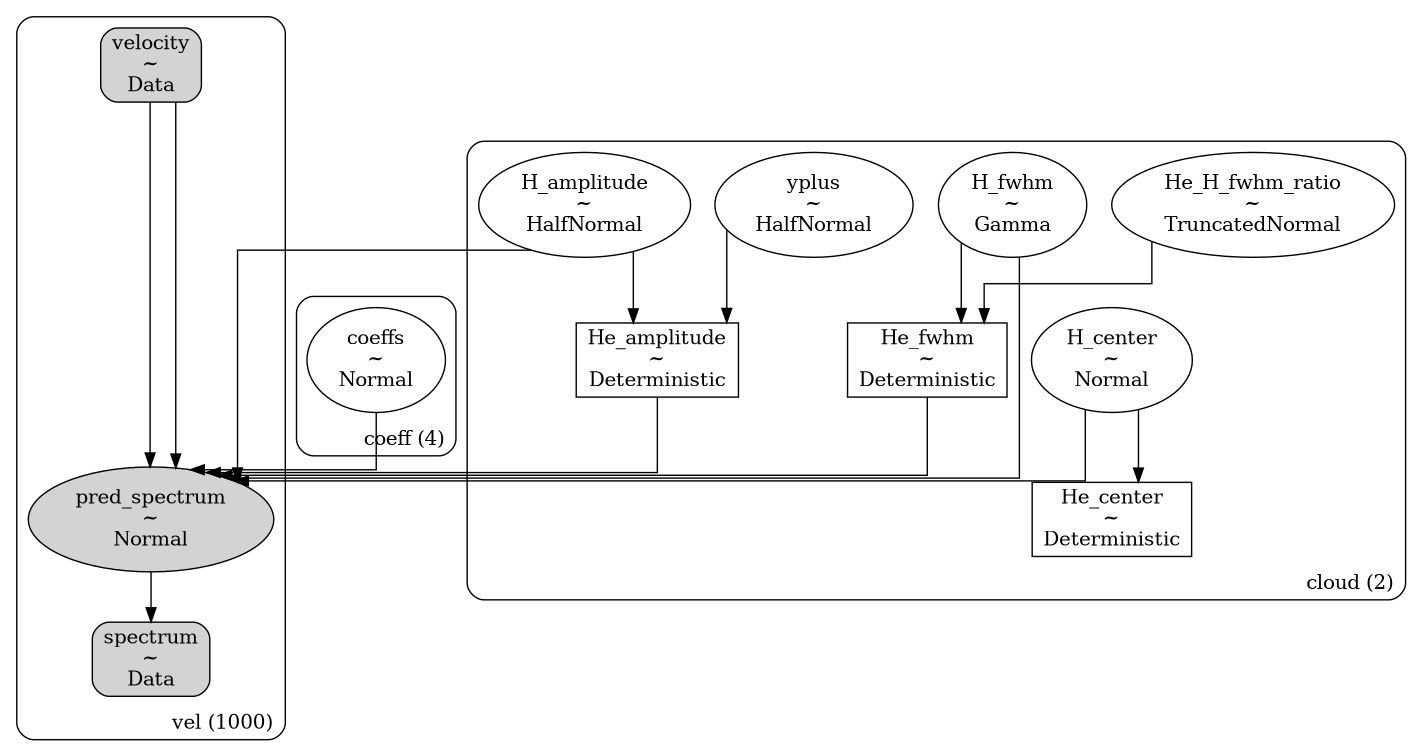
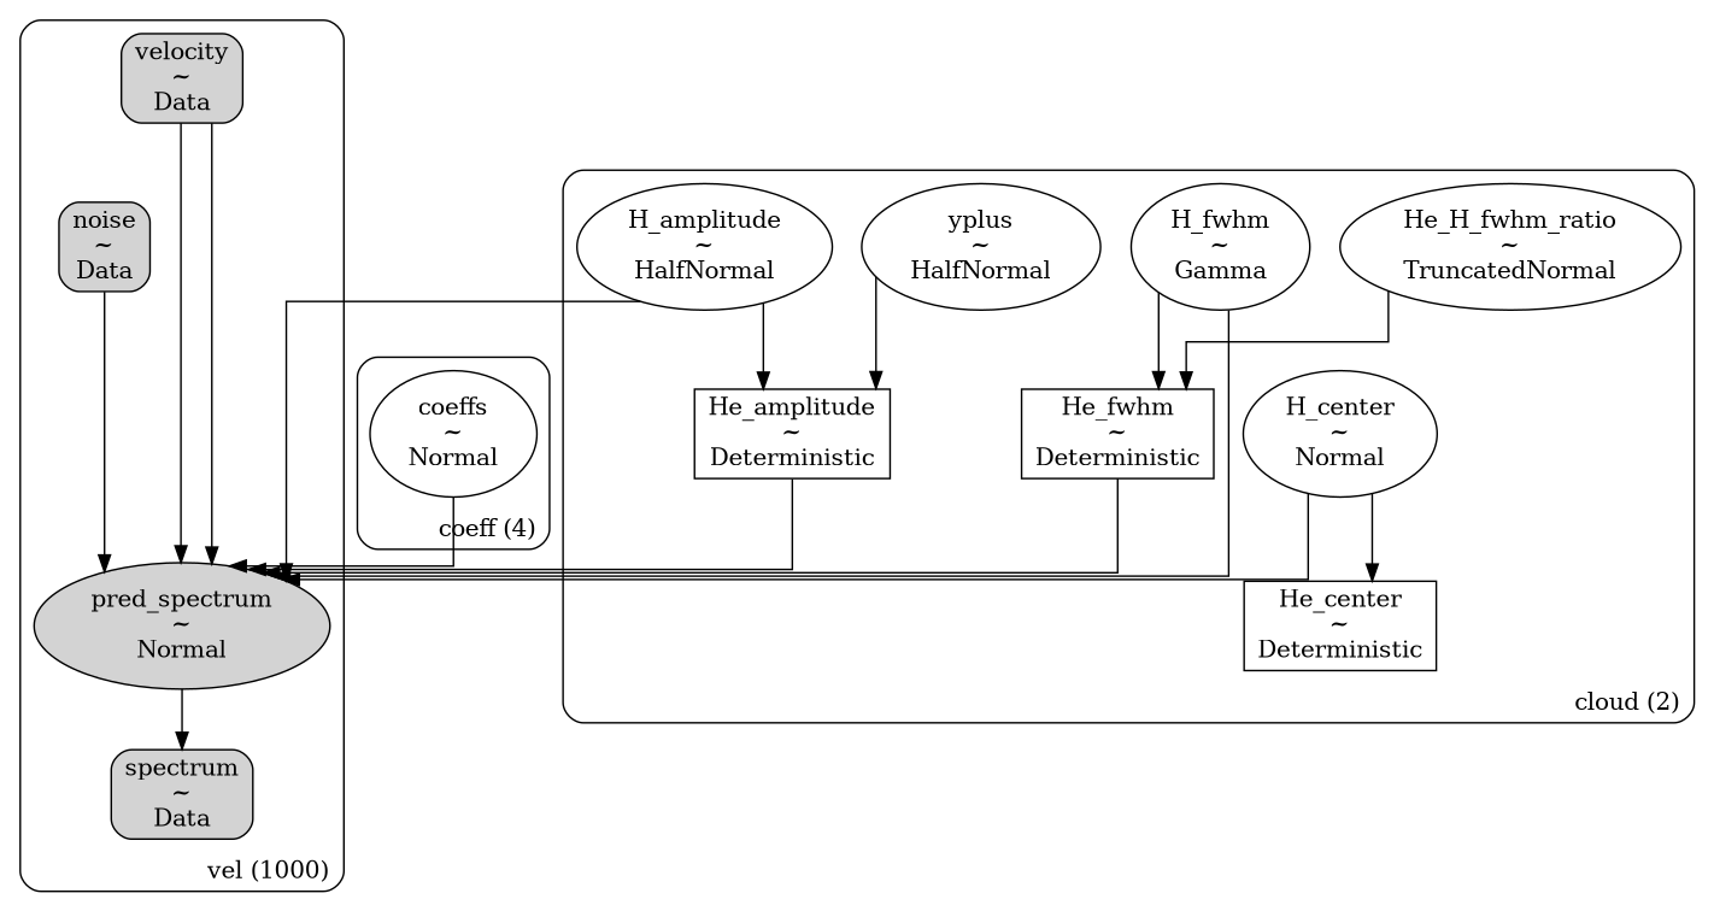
  digraph {
    newrank=false
    rankdir=TB
    splines=ortho
    node [shape=ellipse]
    n1 [label="spectrum\n~\nData" shape=box style="rounded, filled"]
    n2 [label="pred_spectrum\n~\nNormal" style=filled]
    n3 [label="velocity\n~\nData" shape=box style="rounded, filled"]
+   n4 [label="noise\n~\nData" shape=box style="rounded, filled"]
    n5 [label="coeffs\n~\nNormal"]
    n6 [label="yplus\n~\nHalfNormal"]
    n7 [label="H_center\n~\nNormal"]
    n8 [label="H_amplitude\n~\nHalfNormal"]
    n9 [label="H_fwhm\n~\nGamma"]
    n10 [label="He_center\n~\nDeterministic" shape=box]
    n11 [label="He_H_fwhm_ratio\n~\nTruncatedNormal"]
    n12 [label="He_amplitude\n~\nDeterministic" shape=box]
    n13 [label="He_fwhm\n~\nDeterministic" shape=box]
    subgraph cluster_1 {
      label="vel (1000)"
      labeljust=r
      labelloc=b
      style=rounded
      n1
      n2
      n3
+     n4
    }
    subgraph cluster_2 {
      label="coeff (4)"
      labeljust=r
      labelloc=b
      style=rounded
      n5
    }
    subgraph cluster_3 {
      label="cloud (2)"
      labeljust=r
      labelloc=b
      style=rounded
      n6
      n7
      n8
      n9
      n10
      n11
      n12
      n13
    }
    n2 -> n1 [minlen=1]
    n3 -> n2 [minlen=1]
    n3 -> n2 [minlen=3]
+   n4 -> n2 [minlen=2]
    n5 -> n2 [minlen=1]
    n6 -> n12 [minlen=1]
    n7 -> n2
    n7 -> n10
    n8 -> n2
    n8 -> n12
    n9 -> n2
    n9 -> n13
    n11 -> n13
    n12 -> n2
    n13 -> n2
  }
